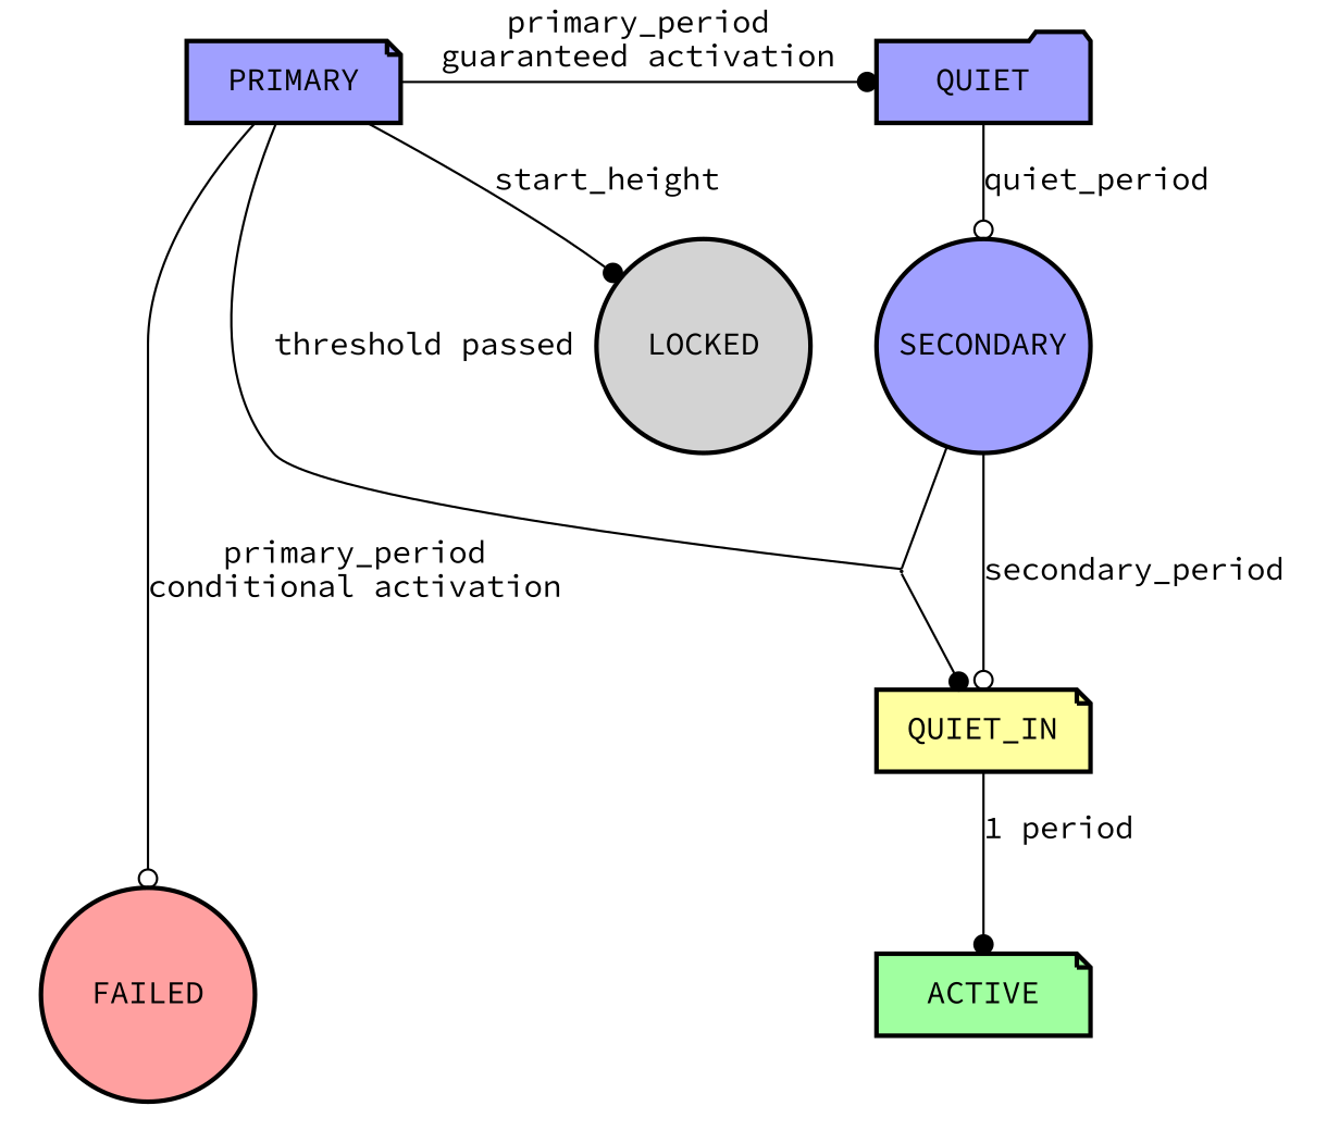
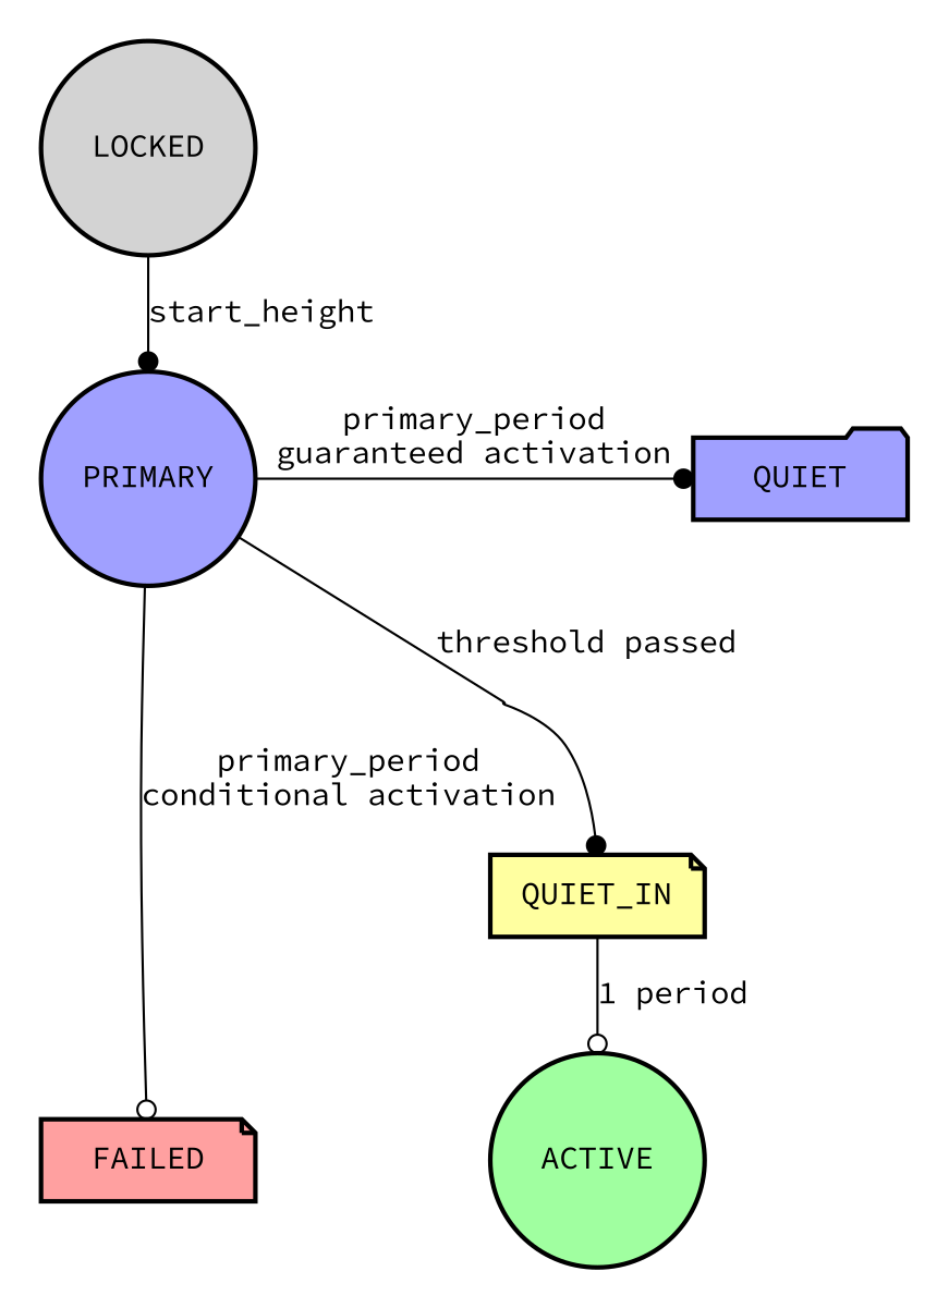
  digraph {
    fontname="Source Code Pro"
    rankdir=TD
    node [fillcolor="#a0a0ff" fixedsize=true fontname="Source Code Pro" shape=circle style="rounded,filled,bold"]
    edge [arrowhead=dot fontname="Source Code Pro" weight=100]
-   PRIMARY [shape=note width=1.3]
+   PRIMARY [width=1.3]
    QUIET [shape=folder width=1.3]
-   FAILED [fillcolor="#ffa0a0" width=1.3]
-   ACTIVE [fillcolor="#a0ffa0" shape=note width=1.3]
+   FAILED [fillcolor="#ffa0a0" shape=note width=1.3]
+   ACTIVE [fillcolor="#a0ffa0" width=1.3]
    thresh [height=0.01 shape=point width=0.01 fillcolor=""]
-   SECONDARY [width=1.3]
    n7 [label=LOCKED width=1.3 fillcolor=""]
    n8 [fillcolor="#ffffa0" label=QUIET_IN shape=note width=1.3]
    subgraph sub_1 {
      rank=same
      PRIMARY
      QUIET
    }
    subgraph sub_2 {
      rank=sink
      FAILED
      ACTIVE
    }
    PRIMARY -> QUIET [label="primary_period\nguaranteed activation" weight=1]
    PRIMARY -> FAILED [arrowhead=odot label="primary_period\nconditional activation"]
    PRIMARY -> thresh [dir=none label="threshold passed" weight=1 arrowhead=""]
-   QUIET -> SECONDARY [arrowhead=odot label=quiet_period]
    thresh -> n8 [weight=1]
-   SECONDARY -> thresh [dir=none weight=1 arrowhead=""]
-   SECONDARY -> n8 [arrowhead=odot label=secondary_period]
-   PRIMARY -> n7 [label=start_height]
-   n8 -> ACTIVE [label="1 period"]
+   n7 -> PRIMARY [label=start_height]
+   n8 -> ACTIVE [arrowhead=odot label="1 period"]
  }
